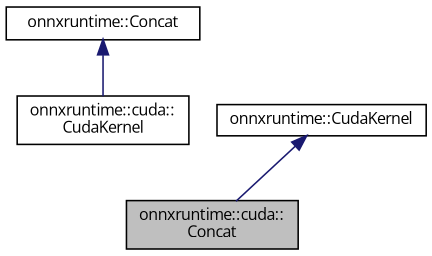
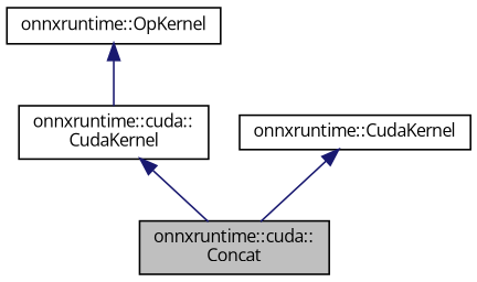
  digraph {
    fontname="Open Sans"
    node [color=black fillcolor=white fontname="Open Sans" fontsize=10 shape=record style=filled]
    edge [color=midnightblue dir=back fontname="Open Sans" fontsize=10 labelfontname=Helvetica labelfontsize=10 style=solid]
    n1 [fillcolor=grey75 fontcolor=black height=0.2 label="onnxruntime::cuda::\lConcat" width=0.4]
    n2 [height=0.2 label="onnxruntime::cuda::\lCudaKernel" width=0.4]
-   n3 [height=0.2 label="onnxruntime::Concat" width=0.4]
+   n3 [height=0.2 label="onnxruntime::OpKernel" width=0.4]
    n4 [height=0.2 label="onnxruntime::CudaKernel" width=0.4]
+   n2 -> n1
    n3 -> n2
    n4 -> n1
  }
